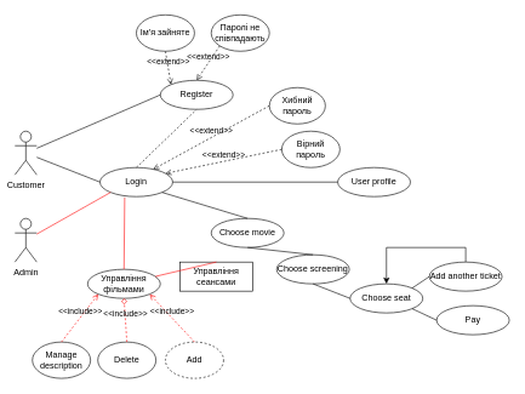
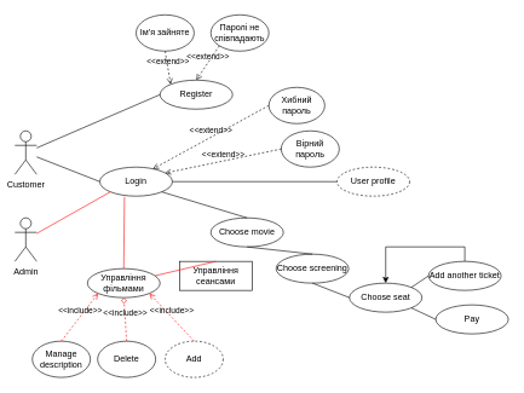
  <mxCell id="0" />
  <mxCell id="1" parent="0" />
  <mxCell id="2" value="Customer" style="shape=umlActor;verticalLabelPosition=bottom;verticalAlign=top;html=1;outlineConnect=0;" vertex="1" parent="1"><mxGeometry x="20" y="180" width="30" height="60" as="geometry" /></mxCell>
  <mxCell id="3" value="Register" style="ellipse;whiteSpace=wrap;html=1;" vertex="1" parent="1"><mxGeometry x="220" y="110" width="100" height="40" as="geometry" /></mxCell>
  <mxCell id="4" value="Login" style="ellipse;whiteSpace=wrap;html=1;" vertex="1" parent="1"><mxGeometry x="137" y="230" width="100" height="40" as="geometry" /></mxCell>
  <mxCell id="5" value="Choose movie" style="ellipse;whiteSpace=wrap;html=1;" vertex="1" parent="1"><mxGeometry x="290" y="300" width="100" height="40" as="geometry" /></mxCell>
  <mxCell id="6" value="Choose screening" style="ellipse;whiteSpace=wrap;html=1;" vertex="1" parent="1"><mxGeometry x="380" y="350" width="100" height="40" as="geometry" /></mxCell>
  <mxCell id="7" value="Choose seat" style="ellipse;whiteSpace=wrap;html=1;" vertex="1" parent="1"><mxGeometry x="481" y="390" width="100" height="40" as="geometry" /></mxCell>
  <mxCell id="8" style="edgeStyle=orthogonalEdgeStyle;rounded=0;orthogonalLoop=1;jettySize=auto;html=1;exitX=0.5;exitY=0;exitDx=0;exitDy=0;entryX=0.5;entryY=0;entryDx=0;entryDy=0;" edge="1" parent="1" source="9" target="7"><mxGeometry relative="1" as="geometry" /></mxCell>
  <mxCell id="9" value="Add another ticket" style="ellipse;whiteSpace=wrap;html=1;" vertex="1" parent="1"><mxGeometry x="590" y="360" width="100" height="40" as="geometry" /></mxCell>
  <mxCell id="10" value="Pay" style="ellipse;whiteSpace=wrap;html=1;" vertex="1" parent="1"><mxGeometry x="600" y="420" width="100" height="40" as="geometry" /></mxCell>
  <mxCell id="11" value="" style="endArrow=none;html=1;rounded=0;entryX=0;entryY=0.5;entryDx=0;entryDy=0;" edge="1" parent="1" source="2" target="3"><mxGeometry width="50" height="50" relative="1" as="geometry"><mxPoint x="80" y="170" as="sourcePoint" /><mxPoint x="130" y="120" as="targetPoint" /></mxGeometry></mxCell>
- <mxCell id="12" value="" style="endArrow=none;dashed=1;html=1;rounded=0;entryX=0.5;entryY=1;entryDx=0;entryDy=0;exitX=0.5;exitY=0;exitDx=0;exitDy=0;" edge="1" parent="1" source="4" target="3"><mxGeometry width="50" height="50" relative="1" as="geometry"><mxPoint x="180" y="210" as="sourcePoint" /><mxPoint x="230" y="160" as="targetPoint" /></mxGeometry></mxCell>
  <mxCell id="13" value="" style="endArrow=none;html=1;rounded=0;entryX=0;entryY=0.5;entryDx=0;entryDy=0;" edge="1" parent="1" source="2" target="4"><mxGeometry width="50" height="50" relative="1" as="geometry"><mxPoint x="-20" y="330" as="sourcePoint" /><mxPoint x="30" y="280" as="targetPoint" /></mxGeometry></mxCell>
  <mxCell id="14" value="&amp;lt;&amp;lt;extend&amp;gt;&amp;gt;" style="html=1;verticalAlign=bottom;labelBackgroundColor=none;endArrow=open;endFill=0;dashed=1;rounded=0;entryX=0.732;entryY=0.06;entryDx=0;entryDy=0;exitX=0;exitY=0.5;exitDx=0;exitDy=0;entryPerimeter=0;" edge="1" parent="1" source="15" target="4"><mxGeometry width="160" relative="1" as="geometry"><mxPoint x="310" y="100" as="sourcePoint" /><mxPoint x="470" y="100" as="targetPoint" /></mxGeometry></mxCell>
  <mxCell id="15" value="Хибний пароль" style="ellipse;whiteSpace=wrap;html=1;" vertex="1" parent="1"><mxGeometry x="370" y="120" width="77" height="50" as="geometry" /></mxCell>
  <mxCell id="16" value="Вірний пароль" style="ellipse;whiteSpace=wrap;html=1;" vertex="1" parent="1"><mxGeometry x="387" y="180" width="80" height="50" as="geometry" /></mxCell>
  <mxCell id="17" value="&amp;lt;&amp;lt;extend&amp;gt;&amp;gt;" style="html=1;verticalAlign=bottom;labelBackgroundColor=none;endArrow=open;endFill=0;dashed=1;rounded=0;entryX=0.902;entryY=0.202;entryDx=0;entryDy=0;exitX=0;exitY=0.5;exitDx=0;exitDy=0;entryPerimeter=0;" edge="1" parent="1" source="16" target="4"><mxGeometry width="160" relative="1" as="geometry"><mxPoint x="437" y="150" as="sourcePoint" /><mxPoint x="597" y="150" as="targetPoint" /></mxGeometry></mxCell>
  <mxCell id="18" value="&amp;lt;&amp;lt;extend&amp;gt;&amp;gt;" style="html=1;verticalAlign=bottom;labelBackgroundColor=none;endArrow=open;endFill=0;dashed=1;rounded=0;exitX=0.5;exitY=1;exitDx=0;exitDy=0;entryX=0;entryY=0;entryDx=0;entryDy=0;" edge="1" parent="1" source="19" target="3"><mxGeometry width="160" relative="1" as="geometry"><mxPoint x="57" y="10" as="sourcePoint" /><mxPoint x="217" y="10" as="targetPoint" /></mxGeometry></mxCell>
  <mxCell id="19" value="Ім'я зайняте" style="ellipse;whiteSpace=wrap;html=1;" vertex="1" parent="1"><mxGeometry x="187" y="20" width="80" height="50" as="geometry" /></mxCell>
  <mxCell id="20" value="Паролі не співпадають" style="ellipse;whiteSpace=wrap;html=1;" vertex="1" parent="1"><mxGeometry x="290" y="20" width="80" height="50" as="geometry" /></mxCell>
  <mxCell id="21" value="&amp;lt;&amp;lt;extend&amp;gt;&amp;gt;" style="html=1;verticalAlign=bottom;labelBackgroundColor=none;endArrow=open;endFill=0;dashed=1;rounded=0;exitX=0;exitY=1;exitDx=0;exitDy=0;entryX=0.5;entryY=0;entryDx=0;entryDy=0;" edge="1" parent="1" source="20" target="3"><mxGeometry width="160" relative="1" as="geometry"><mxPoint x="347" y="20" as="sourcePoint" /><mxPoint x="507" y="20" as="targetPoint" /></mxGeometry></mxCell>
  <mxCell id="22" value="" style="endArrow=none;html=1;rounded=0;exitX=1;exitY=1;exitDx=0;exitDy=0;entryX=0.5;entryY=0;entryDx=0;entryDy=0;" edge="1" parent="1" source="4" target="5"><mxGeometry width="50" height="50" relative="1" as="geometry"><mxPoint x="307" y="350" as="sourcePoint" /><mxPoint x="357" y="300" as="targetPoint" /></mxGeometry></mxCell>
  <mxCell id="23" value="" style="endArrow=none;html=1;rounded=0;exitX=0.5;exitY=1;exitDx=0;exitDy=0;entryX=0.5;entryY=0;entryDx=0;entryDy=0;" edge="1" parent="1" source="5" target="6"><mxGeometry width="50" height="50" relative="1" as="geometry"><mxPoint x="380" y="310" as="sourcePoint" /><mxPoint x="387" y="340" as="targetPoint" /></mxGeometry></mxCell>
  <mxCell id="24" value="" style="endArrow=none;html=1;rounded=0;exitX=1;exitY=1;exitDx=0;exitDy=0;entryX=0;entryY=0.5;entryDx=0;entryDy=0;" edge="1" parent="1" source="7" target="10"><mxGeometry width="50" height="50" relative="1" as="geometry"><mxPoint x="637" y="420" as="sourcePoint" /><mxPoint x="590" y="450" as="targetPoint" /></mxGeometry></mxCell>
  <mxCell id="25" value="" style="endArrow=none;html=1;rounded=0;exitX=0.5;exitY=1;exitDx=0;exitDy=0;entryX=0;entryY=0.5;entryDx=0;entryDy=0;" edge="1" parent="1" source="6" target="7"><mxGeometry width="50" height="50" relative="1" as="geometry"><mxPoint x="557" y="380" as="sourcePoint" /><mxPoint x="607" y="330" as="targetPoint" /></mxGeometry></mxCell>
  <mxCell id="26" value="" style="endArrow=none;html=1;rounded=0;exitX=1;exitY=0;exitDx=0;exitDy=0;entryX=0;entryY=0.5;entryDx=0;entryDy=0;" edge="1" parent="1" source="7" target="9"><mxGeometry width="50" height="50" relative="1" as="geometry"><mxPoint x="707" y="290" as="sourcePoint" /><mxPoint x="757" y="240" as="targetPoint" /></mxGeometry></mxCell>
- <mxCell id="27" value="User profile" style="ellipse;whiteSpace=wrap;html=1;" vertex="1" parent="1"><mxGeometry x="464" y="230" width="100" height="40" as="geometry" /></mxCell>
+ <mxCell id="27" value="User profile" style="ellipse;whiteSpace=wrap;html=1;dashed=1;" vertex="1" parent="1"><mxGeometry x="464" y="230" width="100" height="40" as="geometry" /></mxCell>
  <mxCell id="28" value="" style="endArrow=none;html=1;rounded=0;entryX=0;entryY=0.5;entryDx=0;entryDy=0;" edge="1" parent="1" source="4" target="27"><mxGeometry width="50" height="50" relative="1" as="geometry"><mxPoint x="327" y="290" as="sourcePoint" /><mxPoint x="377" y="240" as="targetPoint" /></mxGeometry></mxCell>
  <mxCell id="29" value="Admin" style="shape=umlActor;verticalLabelPosition=bottom;verticalAlign=top;html=1;strokeColor=light-dark(#000000,#FF0B0B);" vertex="1" parent="1"><mxGeometry x="20" y="300" width="30" height="60" as="geometry" /></mxCell>
  <mxCell id="30" value="" style="endArrow=none;html=1;rounded=0;entryX=0;entryY=1;entryDx=0;entryDy=0;fillColor=#FF0B0B;strokeColor=light-dark(#FF0B0B,#FF0B0B);" edge="1" parent="1" source="29" target="4"><mxGeometry width="50" height="50" relative="1" as="geometry"><mxPoint x="57" y="340" as="sourcePoint" /><mxPoint x="107" y="290" as="targetPoint" /></mxGeometry></mxCell>
  <mxCell id="31" value="Управління фільмами" style="ellipse;whiteSpace=wrap;html=1;" vertex="1" parent="1"><mxGeometry x="120" y="370" width="100" height="40" as="geometry" /></mxCell>
  <mxCell id="32" value="Управління сеансами" style="whiteSpace=wrap;html=1;rounded=0;" vertex="1" parent="1"><mxGeometry x="247" y="360" width="100" height="40" as="geometry" /></mxCell>
  <mxCell id="33" value="" style="endArrow=none;html=1;rounded=0;exitX=0.5;exitY=0;exitDx=0;exitDy=0;entryX=0.34;entryY=1.026;entryDx=0;entryDy=0;entryPerimeter=0;strokeColor=light-dark(#FF0B0B,#FF0B0B);" edge="1" parent="1" source="31" target="4"><mxGeometry width="50" height="50" relative="1" as="geometry"><mxPoint x="187" y="350" as="sourcePoint" /><mxPoint x="237" y="300" as="targetPoint" /></mxGeometry></mxCell>
  <mxCell id="34" value="" style="endArrow=none;html=1;rounded=0;exitX=0.5;exitY=0;exitDx=0;exitDy=0;strokeColor=light-dark(#FF0B0B,#FF0B0B);" edge="1" parent="1" source="32" target="31"><mxGeometry width="50" height="50" relative="1" as="geometry"><mxPoint x="317" y="400" as="sourcePoint" /><mxPoint x="367" y="350" as="targetPoint" /></mxGeometry></mxCell>
  <mxCell id="35" value="Add" style="ellipse;whiteSpace=wrap;html=1;dashed=1;" vertex="1" parent="1"><mxGeometry x="227" y="470" width="80" height="50" as="geometry" /></mxCell>
  <mxCell id="36" value="Delete" style="ellipse;whiteSpace=wrap;html=1;" vertex="1" parent="1"><mxGeometry x="134" y="470" width="80" height="50" as="geometry" /></mxCell>
  <mxCell id="37" value="Manage description" style="ellipse;whiteSpace=wrap;html=1;" vertex="1" parent="1"><mxGeometry x="44" y="470" width="80" height="50" as="geometry" /></mxCell>
  <mxCell id="38" value="&amp;lt;&amp;lt;include&amp;gt;&amp;gt;" style="html=1;verticalAlign=bottom;labelBackgroundColor=none;endArrow=open;endFill=0;dashed=1;rounded=0;exitX=0.5;exitY=0;exitDx=0;exitDy=0;entryX=0;entryY=1;entryDx=0;entryDy=0;strokeColor=light-dark(#FF0B0B,#FF0B0B);" edge="1" parent="1" source="37" target="31"><mxGeometry width="160" relative="1" as="geometry"><mxPoint x="67" y="440" as="sourcePoint" /><mxPoint x="227" y="440" as="targetPoint" /></mxGeometry></mxCell>
  <mxCell id="39" value="&amp;lt;&amp;lt;include&amp;gt;&amp;gt;" style="html=1;verticalAlign=bottom;labelBackgroundColor=none;endArrow=diamond;endFill=0;dashed=1;rounded=0;exitX=0.5;exitY=0;exitDx=0;exitDy=0;entryX=0.5;entryY=1;entryDx=0;entryDy=0;strokeColor=light-dark(#FF0B0B,#FF0B0B);" edge="1" parent="1" source="36" target="31"><mxGeometry width="160" relative="1" as="geometry"><mxPoint x="94" y="480" as="sourcePoint" /><mxPoint x="145" y="414" as="targetPoint" /></mxGeometry></mxCell>
  <mxCell id="40" value="&amp;lt;&amp;lt;include&amp;gt;&amp;gt;" style="html=1;verticalAlign=bottom;labelBackgroundColor=none;endArrow=open;endFill=0;dashed=1;rounded=0;exitX=0.5;exitY=0;exitDx=0;exitDy=0;entryX=1;entryY=1;entryDx=0;entryDy=0;strokeColor=light-dark(#FF0B0B,#FF0B0B);" edge="1" parent="1" source="35" target="31"><mxGeometry width="160" relative="1" as="geometry"><mxPoint x="104" y="490" as="sourcePoint" /><mxPoint x="155" y="424" as="targetPoint" /></mxGeometry></mxCell>
